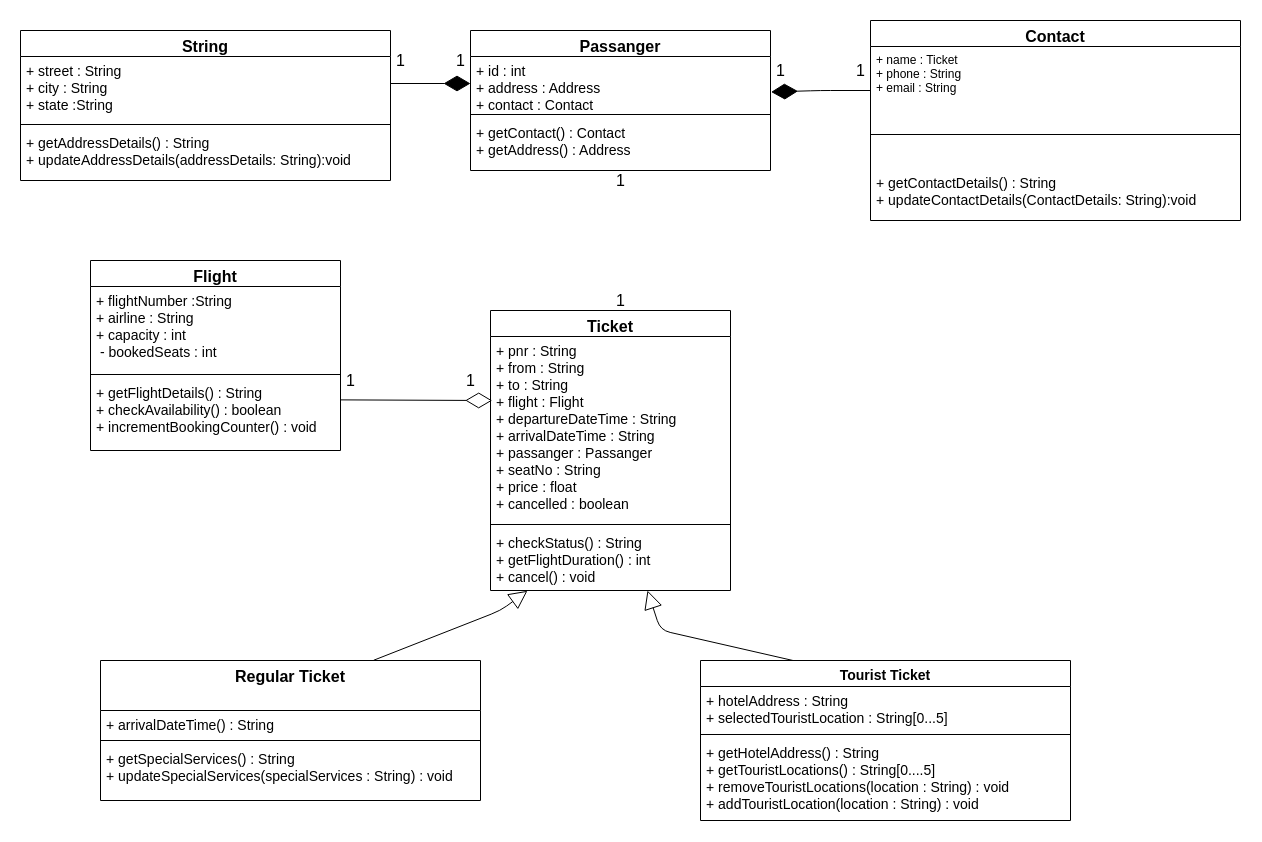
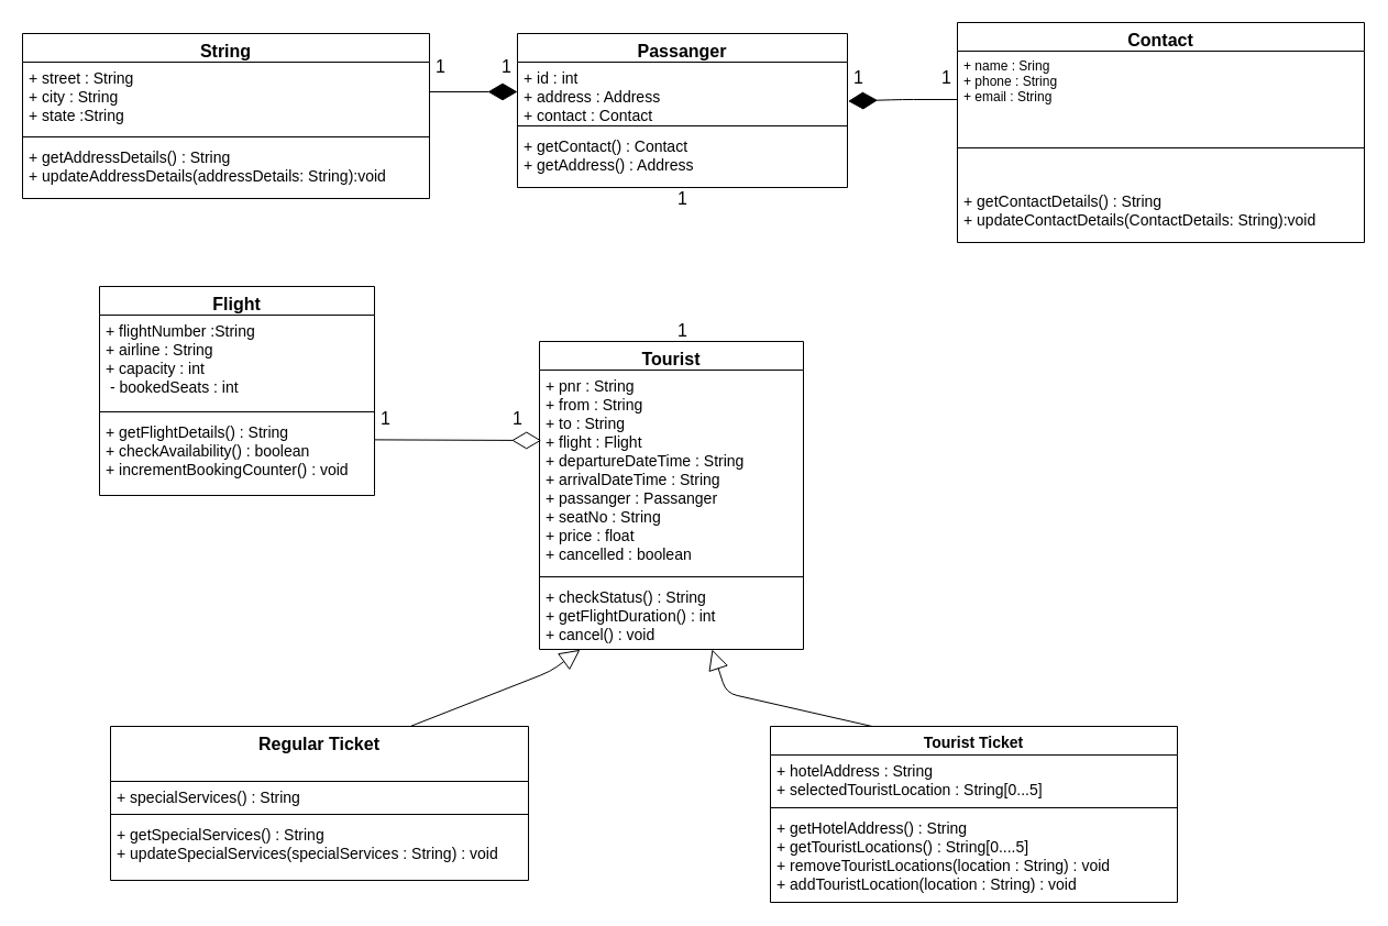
  <mxCell id="0" />
  <mxCell id="1" parent="0" />
  <mxCell id="2" value="String" style="swimlane;fontStyle=1;align=center;verticalAlign=top;childLayout=stackLayout;horizontal=1;startSize=26;horizontalStack=0;resizeParent=1;resizeParentMax=0;resizeLast=0;collapsible=1;marginBottom=0;fillColor=none;gradientColor=none;fontSize=16;" vertex="1" parent="1"><mxGeometry x="20" y="30" width="370" height="150" as="geometry" /></mxCell>
  <mxCell id="3" value="+ street : String&#10;+ city : String&#10;+ state :String" style="text;strokeColor=none;fillColor=none;align=left;verticalAlign=top;spacingLeft=4;spacingRight=4;overflow=hidden;rotatable=0;points=[[0,0.5],[1,0.5]];portConstraint=eastwest;fontSize=14;" vertex="1" parent="2"><mxGeometry y="26" width="370" height="64" as="geometry" /></mxCell>
  <mxCell id="4" value="" style="line;strokeWidth=1;fillColor=none;align=left;verticalAlign=middle;spacingTop=-1;spacingLeft=3;spacingRight=3;rotatable=0;labelPosition=right;points=[];portConstraint=eastwest;" vertex="1" parent="2"><mxGeometry y="90" width="370" height="8" as="geometry" /></mxCell>
  <mxCell id="5" value="+ getAddressDetails() : String&#10;+ updateAddressDetails(addressDetails: String):void" style="text;strokeColor=none;fillColor=none;align=left;verticalAlign=top;spacingLeft=4;spacingRight=4;overflow=hidden;rotatable=0;points=[[0,0.5],[1,0.5]];portConstraint=eastwest;fontSize=14;" vertex="1" parent="2"><mxGeometry y="98" width="370" height="52" as="geometry" /></mxCell>
  <mxCell id="6" value="Passanger" style="swimlane;fontStyle=1;align=center;verticalAlign=top;childLayout=stackLayout;horizontal=1;startSize=26;horizontalStack=0;resizeParent=1;resizeParentMax=0;resizeLast=0;collapsible=1;marginBottom=0;fillColor=none;gradientColor=none;fontSize=16;" vertex="1" parent="1"><mxGeometry x="470" y="30" width="300" height="140" as="geometry" /></mxCell>
  <mxCell id="7" value="+ id : int&#10;+ address : Address&#10;+ contact : Contact" style="text;strokeColor=none;fillColor=none;align=left;verticalAlign=top;spacingLeft=4;spacingRight=4;overflow=hidden;rotatable=0;points=[[0,0.5],[1,0.5]];portConstraint=eastwest;fontSize=14;" vertex="1" parent="6"><mxGeometry y="26" width="300" height="54" as="geometry" /></mxCell>
  <mxCell id="8" value="" style="line;strokeWidth=1;fillColor=none;align=left;verticalAlign=middle;spacingTop=-1;spacingLeft=3;spacingRight=3;rotatable=0;labelPosition=right;points=[];portConstraint=eastwest;" vertex="1" parent="6"><mxGeometry y="80" width="300" height="8" as="geometry" /></mxCell>
  <mxCell id="9" value="+ getContact() : Contact&#10;+ getAddress() : Address" style="text;strokeColor=none;fillColor=none;align=left;verticalAlign=top;spacingLeft=4;spacingRight=4;overflow=hidden;rotatable=0;points=[[0,0.5],[1,0.5]];portConstraint=eastwest;fontSize=14;" vertex="1" parent="6"><mxGeometry y="88" width="300" height="52" as="geometry" /></mxCell>
  <mxCell id="10" value="Flight" style="swimlane;fontStyle=1;align=center;verticalAlign=top;childLayout=stackLayout;horizontal=1;startSize=26;horizontalStack=0;resizeParent=1;resizeParentMax=0;resizeLast=0;collapsible=1;marginBottom=0;fillColor=none;gradientColor=none;fontSize=16;" vertex="1" parent="1"><mxGeometry x="90" y="260" width="250" height="190" as="geometry" /></mxCell>
  <mxCell id="11" value="+ flightNumber :String&#10;+ airline : String&#10;+ capacity : int&#10; - bookedSeats : int" style="text;strokeColor=none;fillColor=none;align=left;verticalAlign=top;spacingLeft=4;spacingRight=4;overflow=hidden;rotatable=0;points=[[0,0.5],[1,0.5]];portConstraint=eastwest;fontSize=14;" vertex="1" parent="10"><mxGeometry y="26" width="250" height="84" as="geometry" /></mxCell>
  <mxCell id="12" value="" style="line;strokeWidth=1;fillColor=none;align=left;verticalAlign=middle;spacingTop=-1;spacingLeft=3;spacingRight=3;rotatable=0;labelPosition=right;points=[];portConstraint=eastwest;" vertex="1" parent="10"><mxGeometry y="110" width="250" height="8" as="geometry" /></mxCell>
  <mxCell id="13" value="+ getFlightDetails() : String&#10;+ checkAvailability() : boolean&#10;+ incrementBookingCounter() : void" style="text;strokeColor=none;fillColor=none;align=left;verticalAlign=top;spacingLeft=4;spacingRight=4;overflow=hidden;rotatable=0;points=[[0,0.5],[1,0.5]];portConstraint=eastwest;fontSize=14;" vertex="1" parent="10"><mxGeometry y="118" width="250" height="72" as="geometry" /></mxCell>
- <mxCell id="14" value="Ticket" style="swimlane;fontStyle=1;align=center;verticalAlign=top;childLayout=stackLayout;horizontal=1;startSize=26;horizontalStack=0;resizeParent=1;resizeParentMax=0;resizeLast=0;collapsible=1;marginBottom=0;fillColor=none;gradientColor=none;fontSize=16;" vertex="1" parent="1"><mxGeometry x="490" y="310" width="240" height="280" as="geometry" /></mxCell>
+ <mxCell id="14" value="Tourist" style="swimlane;fontStyle=1;align=center;verticalAlign=top;childLayout=stackLayout;horizontal=1;startSize=26;horizontalStack=0;resizeParent=1;resizeParentMax=0;resizeLast=0;collapsible=1;marginBottom=0;fillColor=none;gradientColor=none;fontSize=16;" vertex="1" parent="1"><mxGeometry x="490" y="310" width="240" height="280" as="geometry" /></mxCell>
  <mxCell id="15" value="+ pnr : String&#10;+ from : String&#10;+ to : String&#10;+ flight : Flight&#10;+ departureDateTime : String&#10;+ arrivalDateTime : String&#10;+ passanger : Passanger&#10;+ seatNo : String&#10;+ price : float&#10;+ cancelled : boolean" style="text;strokeColor=none;fillColor=none;align=left;verticalAlign=top;spacingLeft=4;spacingRight=4;overflow=hidden;rotatable=0;points=[[0,0.5],[1,0.5]];portConstraint=eastwest;fontSize=14;" vertex="1" parent="14"><mxGeometry y="26" width="240" height="184" as="geometry" /></mxCell>
  <mxCell id="16" value="" style="line;strokeWidth=1;fillColor=none;align=left;verticalAlign=middle;spacingTop=-1;spacingLeft=3;spacingRight=3;rotatable=0;labelPosition=right;points=[];portConstraint=eastwest;" vertex="1" parent="14"><mxGeometry y="210" width="240" height="8" as="geometry" /></mxCell>
  <mxCell id="17" value="+ checkStatus() : String&#10;+ getFlightDuration() : int&#10;+ cancel() : void" style="text;strokeColor=none;fillColor=none;align=left;verticalAlign=top;spacingLeft=4;spacingRight=4;overflow=hidden;rotatable=0;points=[[0,0.5],[1,0.5]];portConstraint=eastwest;fontSize=14;" vertex="1" parent="14"><mxGeometry y="218" width="240" height="62" as="geometry" /></mxCell>
  <mxCell id="18" value="Regular Ticket" style="swimlane;fontStyle=1;align=center;verticalAlign=top;childLayout=stackLayout;horizontal=1;startSize=50;horizontalStack=0;resizeParent=1;resizeParentMax=0;resizeLast=0;collapsible=1;marginBottom=0;fillColor=none;gradientColor=none;fontSize=16;" vertex="1" parent="1"><mxGeometry x="100" y="660" width="380" height="140" as="geometry" /></mxCell>
- <mxCell id="19" value="+ arrivalDateTime() : String" style="text;strokeColor=none;fillColor=none;align=left;verticalAlign=top;spacingLeft=4;spacingRight=4;overflow=hidden;rotatable=0;points=[[0,0.5],[1,0.5]];portConstraint=eastwest;fontSize=14;" vertex="1" parent="18"><mxGeometry y="50" width="380" height="26" as="geometry" /></mxCell>
+ <mxCell id="19" value="+ specialServices() : String" style="text;strokeColor=none;fillColor=none;align=left;verticalAlign=top;spacingLeft=4;spacingRight=4;overflow=hidden;rotatable=0;points=[[0,0.5],[1,0.5]];portConstraint=eastwest;fontSize=14;" vertex="1" parent="18"><mxGeometry y="50" width="380" height="26" as="geometry" /></mxCell>
  <mxCell id="20" value="" style="line;strokeWidth=1;fillColor=none;align=left;verticalAlign=middle;spacingTop=-1;spacingLeft=3;spacingRight=3;rotatable=0;labelPosition=right;points=[];portConstraint=eastwest;" vertex="1" parent="18"><mxGeometry y="76" width="380" height="8" as="geometry" /></mxCell>
  <mxCell id="21" value="+ getSpecialServices() : String&#10;+ updateSpecialServices(specialServices : String) : void" style="text;strokeColor=none;fillColor=none;align=left;verticalAlign=top;spacingLeft=4;spacingRight=4;overflow=hidden;rotatable=0;points=[[0,0.5],[1,0.5]];portConstraint=eastwest;fontSize=14;" vertex="1" parent="18"><mxGeometry y="84" width="380" height="56" as="geometry" /></mxCell>
  <mxCell id="22" value="Tourist Ticket" style="swimlane;fontStyle=1;align=center;verticalAlign=top;childLayout=stackLayout;horizontal=1;startSize=26;horizontalStack=0;resizeParent=1;resizeParentMax=0;resizeLast=0;collapsible=1;marginBottom=0;fillColor=none;gradientColor=none;fontSize=14;" vertex="1" parent="1"><mxGeometry x="700" y="660" width="370" height="160" as="geometry" /></mxCell>
  <mxCell id="23" value="+ hotelAddress : String&#10;+ selectedTouristLocation : String[0...5]" style="text;strokeColor=none;fillColor=none;align=left;verticalAlign=top;spacingLeft=4;spacingRight=4;overflow=hidden;rotatable=0;points=[[0,0.5],[1,0.5]];portConstraint=eastwest;fontSize=14;" vertex="1" parent="22"><mxGeometry y="26" width="370" height="44" as="geometry" /></mxCell>
  <mxCell id="24" value="" style="line;strokeWidth=1;fillColor=none;align=left;verticalAlign=middle;spacingTop=-1;spacingLeft=3;spacingRight=3;rotatable=0;labelPosition=right;points=[];portConstraint=eastwest;" vertex="1" parent="22"><mxGeometry y="70" width="370" height="8" as="geometry" /></mxCell>
  <mxCell id="25" value="+ getHotelAddress() : String&#10;+ getTouristLocations() : String[0....5]&#10;+ removeTouristLocations(location : String) : void &#10;+ addTouristLocation(location : String) : void" style="text;strokeColor=none;fillColor=none;align=left;verticalAlign=top;spacingLeft=4;spacingRight=4;overflow=hidden;rotatable=0;points=[[0,0.5],[1,0.5]];portConstraint=eastwest;fontSize=14;" vertex="1" parent="22"><mxGeometry y="78" width="370" height="82" as="geometry" /></mxCell>
  <mxCell id="26" value="" style="endArrow=diamondThin;endFill=1;endSize=24;html=1;fontSize=16;" edge="1" parent="1" target="7"><mxGeometry width="160" relative="1" as="geometry"><mxPoint x="390" y="83" as="sourcePoint" /><mxPoint x="710" y="360" as="targetPoint" /><Array as="points" /></mxGeometry></mxCell>
  <mxCell id="27" value="1" style="text;html=1;align=center;verticalAlign=middle;resizable=0;points=[];autosize=1;fontSize=16;" vertex="1" parent="1"><mxGeometry x="390" y="50" width="20" height="20" as="geometry" /></mxCell>
  <mxCell id="28" value="1&lt;br&gt;" style="text;html=1;align=center;verticalAlign=middle;resizable=0;points=[];autosize=1;fontSize=16;" vertex="1" parent="1"><mxGeometry x="450" y="50" width="20" height="20" as="geometry" /></mxCell>
  <mxCell id="29" value="" style="endArrow=diamondThin;endFill=1;endSize=24;html=1;fontSize=16;entryX=1.002;entryY=0.657;entryDx=0;entryDy=0;entryPerimeter=0;" edge="1" parent="1" target="7"><mxGeometry width="160" relative="1" as="geometry"><mxPoint x="870" y="90" as="sourcePoint" /><mxPoint x="780" y="90" as="targetPoint" /><Array as="points"><mxPoint x="820" y="90" /></Array></mxGeometry></mxCell>
  <mxCell id="30" value="1" style="text;html=1;align=center;verticalAlign=middle;resizable=0;points=[];autosize=1;fontSize=16;" vertex="1" parent="1"><mxGeometry x="770" y="60" width="20" height="20" as="geometry" /></mxCell>
  <mxCell id="31" value="1" style="text;html=1;align=center;verticalAlign=middle;resizable=0;points=[];autosize=1;fontSize=16;" vertex="1" parent="1"><mxGeometry x="850" y="60" width="20" height="20" as="geometry" /></mxCell>
  <mxCell id="32" value="" style="endArrow=diamondThin;endFill=0;endSize=24;html=1;fontSize=16;entryX=0.007;entryY=0.348;entryDx=0;entryDy=0;exitX=1.001;exitY=0.297;exitDx=0;exitDy=0;exitPerimeter=0;entryPerimeter=0;" edge="1" parent="1" source="13" target="15"><mxGeometry width="160" relative="1" as="geometry"><mxPoint x="430" y="315.626" as="sourcePoint" /><mxPoint x="430.2" y="394.37" as="targetPoint" /></mxGeometry></mxCell>
  <mxCell id="33" value="1" style="text;html=1;align=center;verticalAlign=middle;resizable=0;points=[];autosize=1;fontSize=16;" vertex="1" parent="1"><mxGeometry x="340" y="370" width="20" height="20" as="geometry" /></mxCell>
  <mxCell id="34" value="1" style="text;html=1;align=center;verticalAlign=middle;resizable=0;points=[];autosize=1;fontSize=16;" vertex="1" parent="1"><mxGeometry x="460" y="370" width="20" height="20" as="geometry" /></mxCell>
  <mxCell id="35" value="" style="endArrow=block;endSize=16;endFill=0;html=1;fontSize=16;exitX=0.719;exitY=-0.002;exitDx=0;exitDy=0;exitPerimeter=0;entryX=0.154;entryY=1.005;entryDx=0;entryDy=0;entryPerimeter=0;" edge="1" parent="1" source="18" target="17"><mxGeometry width="160" relative="1" as="geometry"><mxPoint x="390" y="640" as="sourcePoint" /><mxPoint x="528" y="590" as="targetPoint" /><Array as="points"><mxPoint x="500" y="610" /></Array></mxGeometry></mxCell>
  <mxCell id="36" value="" style="endArrow=block;endSize=16;endFill=0;html=1;fontSize=16;exitX=0.25;exitY=0;exitDx=0;exitDy=0;" edge="1" parent="1" source="22"><mxGeometry width="160" relative="1" as="geometry"><mxPoint x="533.13" y="679.41" as="sourcePoint" /><mxPoint x="647" y="590" as="targetPoint" /><Array as="points"><mxPoint x="659.91" y="629.69" /></Array></mxGeometry></mxCell>
  <mxCell id="37" value="Contact" style="swimlane;fontStyle=1;align=center;verticalAlign=top;childLayout=stackLayout;horizontal=1;startSize=26;horizontalStack=0;resizeParent=1;resizeParentMax=0;resizeLast=0;collapsible=1;marginBottom=0;fillColor=none;gradientColor=none;fontSize=16;" vertex="1" parent="1"><mxGeometry x="870" y="20" width="370" height="200" as="geometry" /></mxCell>
- <mxCell id="38" value="+ name : Ticket&#10;+ phone : String&#10;+ email : String" style="text;strokeColor=none;fillColor=none;align=left;verticalAlign=top;spacingLeft=4;spacingRight=4;overflow=hidden;rotatable=0;points=[[0,0.5],[1,0.5]];portConstraint=eastwest;" vertex="1" parent="37"><mxGeometry y="26" width="370" height="54" as="geometry" /></mxCell>
+ <mxCell id="38" value="+ name : Sring&#10;+ phone : String&#10;+ email : String" style="text;strokeColor=none;fillColor=none;align=left;verticalAlign=top;spacingLeft=4;spacingRight=4;overflow=hidden;rotatable=0;points=[[0,0.5],[1,0.5]];portConstraint=eastwest;" vertex="1" parent="37"><mxGeometry y="26" width="370" height="54" as="geometry" /></mxCell>
  <mxCell id="39" value="" style="line;strokeWidth=1;fillColor=none;align=left;verticalAlign=middle;spacingTop=-1;spacingLeft=3;spacingRight=3;rotatable=0;labelPosition=right;points=[];portConstraint=eastwest;" vertex="1" parent="37"><mxGeometry y="80" width="370" height="68" as="geometry" /></mxCell>
  <mxCell id="40" value="+ getContactDetails() : String&#10;+ updateContactDetails(ContactDetails: String):void" style="text;strokeColor=none;fillColor=none;align=left;verticalAlign=top;spacingLeft=4;spacingRight=4;overflow=hidden;rotatable=0;points=[[0,0.5],[1,0.5]];portConstraint=eastwest;fontSize=14;" vertex="1" parent="37"><mxGeometry y="148" width="370" height="52" as="geometry" /></mxCell>
  <mxCell id="41" value="1" style="text;html=1;align=center;verticalAlign=middle;resizable=0;points=[];autosize=1;fontSize=16;" vertex="1" parent="1"><mxGeometry x="610" y="170" width="20" height="20" as="geometry" /></mxCell>
  <mxCell id="42" value="1" style="text;html=1;align=center;verticalAlign=middle;resizable=0;points=[];autosize=1;fontSize=16;" vertex="1" parent="1"><mxGeometry x="610" y="290" width="20" height="20" as="geometry" /></mxCell>
